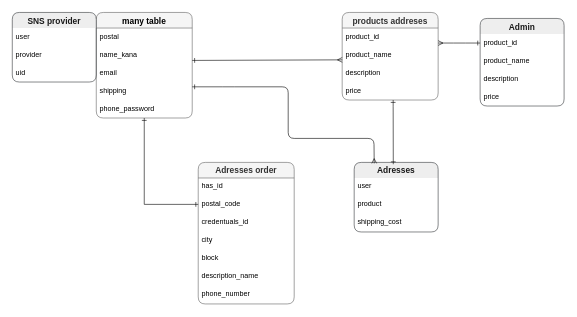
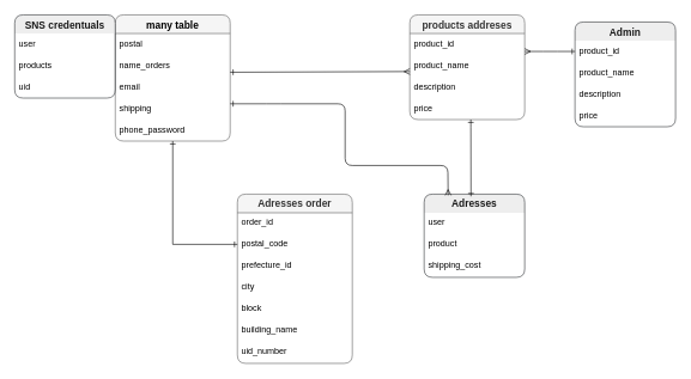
  <mxCell id="0" />
  <mxCell id="1" parent="0" />
  <mxCell id="2" value="many table" style="swimlane;fontStyle=1;childLayout=stackLayout;horizontal=1;startSize=26;horizontalStack=0;resizeParent=1;resizeParentMax=0;resizeLast=0;collapsible=1;marginBottom=0;align=center;fontSize=14;rounded=1;fillColor=#f5f5f5;fontColor=#000000;strokeColor=#666666;" parent="1" vertex="1"><mxGeometry x="160" y="20" width="160" height="176" as="geometry" /></mxCell>
  <mxCell id="3" value="postal" style="text;strokeColor=none;fillColor=none;spacingLeft=4;spacingRight=4;overflow=hidden;rotatable=0;points=[[0,0.5],[1,0.5]];portConstraint=eastwest;fontSize=12;" parent="2" vertex="1"><mxGeometry y="26" width="160" height="30" as="geometry" /></mxCell>
- <mxCell id="4" value="name_kana" style="text;strokeColor=none;fillColor=none;spacingLeft=4;spacingRight=4;overflow=hidden;rotatable=0;points=[[0,0.5],[1,0.5]];portConstraint=eastwest;fontSize=12;" parent="2" vertex="1"><mxGeometry y="56" width="160" height="30" as="geometry" /></mxCell>
+ <mxCell id="4" value="name_orders" style="text;strokeColor=none;fillColor=none;spacingLeft=4;spacingRight=4;overflow=hidden;rotatable=0;points=[[0,0.5],[1,0.5]];portConstraint=eastwest;fontSize=12;" parent="2" vertex="1"><mxGeometry y="56" width="160" height="30" as="geometry" /></mxCell>
  <mxCell id="5" value="email" style="text;strokeColor=none;fillColor=none;spacingLeft=4;spacingRight=4;overflow=hidden;rotatable=0;points=[[0,0.5],[1,0.5]];portConstraint=eastwest;fontSize=12;" parent="2" vertex="1"><mxGeometry y="86" width="160" height="30" as="geometry" /></mxCell>
  <mxCell id="6" value="shipping" style="text;strokeColor=none;fillColor=none;spacingLeft=4;spacingRight=4;overflow=hidden;rotatable=0;points=[[0,0.5],[1,0.5]];portConstraint=eastwest;fontSize=12;" parent="2" vertex="1"><mxGeometry y="116" width="160" height="30" as="geometry" /></mxCell>
  <mxCell id="7" value="phone_password" style="text;strokeColor=none;fillColor=none;spacingLeft=4;spacingRight=4;overflow=hidden;rotatable=0;points=[[0,0.5],[1,0.5]];portConstraint=eastwest;fontSize=12;" parent="2" vertex="1"><mxGeometry y="146" width="160" height="30" as="geometry" /></mxCell>
  <mxCell id="8" value="products addreses" style="swimlane;fontStyle=1;childLayout=stackLayout;horizontal=1;startSize=26;horizontalStack=0;resizeParent=1;resizeParentMax=0;resizeLast=0;collapsible=1;marginBottom=0;align=center;fontSize=14;rounded=1;fontColor=#333333;fillColor=#f5f5f5;strokeColor=#666666;" parent="1" vertex="1"><mxGeometry x="570" y="20" width="160" height="146" as="geometry" /></mxCell>
  <mxCell id="9" value="product_id" style="text;strokeColor=none;fillColor=none;spacingLeft=4;spacingRight=4;overflow=hidden;rotatable=0;points=[[0,0.5],[1,0.5]];portConstraint=eastwest;fontSize=12;" parent="8" vertex="1"><mxGeometry y="26" width="160" height="30" as="geometry" /></mxCell>
  <mxCell id="10" value="product_name" style="text;strokeColor=none;fillColor=none;spacingLeft=4;spacingRight=4;overflow=hidden;rotatable=0;points=[[0,0.5],[1,0.5]];portConstraint=eastwest;fontSize=12;" parent="8" vertex="1"><mxGeometry y="56" width="160" height="30" as="geometry" /></mxCell>
  <mxCell id="11" value="description" style="text;strokeColor=none;fillColor=none;spacingLeft=4;spacingRight=4;overflow=hidden;rotatable=0;points=[[0,0.5],[1,0.5]];portConstraint=eastwest;fontSize=12;" parent="8" vertex="1"><mxGeometry y="86" width="160" height="30" as="geometry" /></mxCell>
  <mxCell id="12" value="price" style="text;strokeColor=none;fillColor=none;spacingLeft=4;spacingRight=4;overflow=hidden;rotatable=0;points=[[0,0.5],[1,0.5]];portConstraint=eastwest;fontSize=12;" parent="8" vertex="1"><mxGeometry y="116" width="160" height="30" as="geometry" /></mxCell>
  <mxCell id="13" value="Adresses order" style="swimlane;fontStyle=1;childLayout=stackLayout;horizontal=1;startSize=26;horizontalStack=0;resizeParent=1;resizeParentMax=0;resizeLast=0;collapsible=1;marginBottom=0;align=center;fontSize=14;rounded=1;fontColor=#333333;fillColor=#f5f5f5;strokeColor=#666666;" parent="1" vertex="1"><mxGeometry x="330" y="270" width="160" height="236" as="geometry" /></mxCell>
- <mxCell id="14" value="has_id" style="text;strokeColor=none;fillColor=none;spacingLeft=4;spacingRight=4;overflow=hidden;rotatable=0;points=[[0,0.5],[1,0.5]];portConstraint=eastwest;fontSize=12;" parent="13" vertex="1"><mxGeometry y="26" width="160" height="30" as="geometry" /></mxCell>
+ <mxCell id="14" value="order_id" style="text;strokeColor=none;fillColor=none;spacingLeft=4;spacingRight=4;overflow=hidden;rotatable=0;points=[[0,0.5],[1,0.5]];portConstraint=eastwest;fontSize=12;" parent="13" vertex="1"><mxGeometry y="26" width="160" height="30" as="geometry" /></mxCell>
  <mxCell id="15" value="postal_code" style="text;strokeColor=none;fillColor=none;spacingLeft=4;spacingRight=4;overflow=hidden;rotatable=0;points=[[0,0.5],[1,0.5]];portConstraint=eastwest;fontSize=12;" parent="13" vertex="1"><mxGeometry y="56" width="160" height="30" as="geometry" /></mxCell>
- <mxCell id="16" value="credentuals_id" style="text;strokeColor=none;fillColor=none;spacingLeft=4;spacingRight=4;overflow=hidden;rotatable=0;points=[[0,0.5],[1,0.5]];portConstraint=eastwest;fontSize=12;" parent="13" vertex="1"><mxGeometry y="86" width="160" height="30" as="geometry" /></mxCell>
+ <mxCell id="16" value="prefecture_id" style="text;strokeColor=none;fillColor=none;spacingLeft=4;spacingRight=4;overflow=hidden;rotatable=0;points=[[0,0.5],[1,0.5]];portConstraint=eastwest;fontSize=12;" parent="13" vertex="1"><mxGeometry y="86" width="160" height="30" as="geometry" /></mxCell>
  <mxCell id="17" value="city " style="text;strokeColor=none;fillColor=none;spacingLeft=4;spacingRight=4;overflow=hidden;rotatable=0;points=[[0,0.5],[1,0.5]];portConstraint=eastwest;fontSize=12;" parent="13" vertex="1"><mxGeometry y="116" width="160" height="30" as="geometry" /></mxCell>
  <mxCell id="18" value="block" style="text;strokeColor=none;fillColor=none;spacingLeft=4;spacingRight=4;overflow=hidden;rotatable=0;points=[[0,0.5],[1,0.5]];portConstraint=eastwest;fontSize=12;" parent="13" vertex="1"><mxGeometry y="146" width="160" height="30" as="geometry" /></mxCell>
- <mxCell id="19" value="description_name" style="text;strokeColor=none;fillColor=none;spacingLeft=4;spacingRight=4;overflow=hidden;rotatable=0;points=[[0,0.5],[1,0.5]];portConstraint=eastwest;fontSize=12;" parent="13" vertex="1"><mxGeometry y="176" width="160" height="30" as="geometry" /></mxCell>
- <mxCell id="20" value="phone_number" style="text;strokeColor=none;fillColor=none;spacingLeft=4;spacingRight=4;overflow=hidden;rotatable=0;points=[[0,0.5],[1,0.5]];portConstraint=eastwest;fontSize=12;" parent="13" vertex="1"><mxGeometry y="206" width="160" height="30" as="geometry" /></mxCell>
+ <mxCell id="19" value="building_name" style="text;strokeColor=none;fillColor=none;spacingLeft=4;spacingRight=4;overflow=hidden;rotatable=0;points=[[0,0.5],[1,0.5]];portConstraint=eastwest;fontSize=12;" parent="13" vertex="1"><mxGeometry y="176" width="160" height="30" as="geometry" /></mxCell>
+ <mxCell id="20" value="uid_number" style="text;strokeColor=none;fillColor=none;spacingLeft=4;spacingRight=4;overflow=hidden;rotatable=0;points=[[0,0.5],[1,0.5]];portConstraint=eastwest;fontSize=12;" parent="13" vertex="1"><mxGeometry y="206" width="160" height="30" as="geometry" /></mxCell>
  <mxCell id="21" value="" style="endArrow=ERmany;html=1;rounded=0;endFill=0;startArrow=ERone;startFill=0;entryX=0.001;entryY=0.768;entryDx=0;entryDy=0;entryPerimeter=0;" parent="1" target="10" edge="1"><mxGeometry relative="1" as="geometry"><mxPoint x="320" y="100" as="sourcePoint" /><mxPoint x="470" y="100" as="targetPoint" /></mxGeometry></mxCell>
  <mxCell id="22" value="" style="endArrow=ERone;html=1;rounded=0;startArrow=ERone;startFill=0;endFill=0;" parent="1" edge="1"><mxGeometry relative="1" as="geometry"><mxPoint x="240" y="196" as="sourcePoint" /><mxPoint x="330" y="340" as="targetPoint" /><Array as="points"><mxPoint x="240" y="340" /></Array></mxGeometry></mxCell>
  <mxCell id="23" value="Adresses" style="swimlane;fontStyle=1;childLayout=stackLayout;horizontal=1;startSize=26;horizontalStack=0;resizeParent=1;resizeParentMax=0;resizeLast=0;collapsible=1;marginBottom=0;align=center;fontSize=14;rounded=1;swimlaneLine=0;fillColor=#eeeeee;strokeColor=#36393d;perimeterSpacing=5;fontColor=#1A1A1A;" parent="1" vertex="1"><mxGeometry x="590" y="270" width="140" height="116" as="geometry" /></mxCell>
  <mxCell id="24" value="user" style="text;strokeColor=none;fillColor=none;spacingLeft=4;spacingRight=4;overflow=hidden;rotatable=0;points=[[0,0.5],[1,0.5]];portConstraint=eastwest;fontSize=12;" parent="23" vertex="1"><mxGeometry y="26" width="140" height="30" as="geometry" /></mxCell>
  <mxCell id="25" value="product" style="text;strokeColor=none;fillColor=none;spacingLeft=4;spacingRight=4;overflow=hidden;rotatable=0;points=[[0,0.5],[1,0.5]];portConstraint=eastwest;fontSize=12;" parent="23" vertex="1"><mxGeometry y="56" width="140" height="30" as="geometry" /></mxCell>
  <mxCell id="26" value="shipping_cost" style="text;strokeColor=none;fillColor=none;spacingLeft=4;spacingRight=4;overflow=hidden;rotatable=0;points=[[0,0.5],[1,0.5]];portConstraint=eastwest;fontSize=12;" parent="23" vertex="1"><mxGeometry y="86" width="140" height="30" as="geometry" /></mxCell>
  <mxCell id="27" style="edgeStyle=none;html=1;entryX=0.468;entryY=0.064;entryDx=0;entryDy=0;fontColor=#1A1A1A;endArrow=ERone;endFill=0;startArrow=ERone;startFill=0;entryPerimeter=0;" parent="1" target="23" edge="1"><mxGeometry relative="1" as="geometry"><mxPoint x="655" y="166" as="sourcePoint" /><mxPoint x="654.65" y="259.512" as="targetPoint" /><Array as="points"><mxPoint x="655" y="176" /></Array></mxGeometry></mxCell>
  <mxCell id="28" value="← belongs_to : user" style="text;strokeColor=none;fillColor=none;spacingLeft=4;spacingRight=4;overflow=hidden;rotatable=0;points=[[0,0.5],[1,0.5]];portConstraint=eastwest;fontSize=8;rounded=1;labelBackgroundColor=none;strokeWidth=1;fontColor=#FFFFFF;fontStyle=1;" parent="1" vertex="1"><mxGeometry x="390" y="80" width="90" height="20" as="geometry" /></mxCell>
  <mxCell id="29" value="←belongs_to : user " style="text;strokeColor=none;fillColor=none;spacingLeft=4;spacingRight=4;overflow=hidden;rotatable=0;points=[[0,0.5],[1,0.5]];portConstraint=eastwest;fontSize=8;rounded=1;labelBackgroundColor=none;strokeWidth=1;fontColor=#FFFFFF;fontStyle=1;" parent="1" vertex="1"><mxGeometry x="250" y="210" width="90" height="20" as="geometry" /></mxCell>
  <mxCell id="30" value="has_many : orders→" style="text;strokeColor=none;fillColor=none;spacingLeft=4;spacingRight=4;overflow=hidden;rotatable=0;points=[[0,0.5],[1,0.5]];portConstraint=eastwest;fontSize=8;rounded=1;labelBackgroundColor=none;strokeWidth=1;fontColor=#FFFFFF;fontStyle=1;" parent="1" vertex="1"><mxGeometry x="220" y="350" width="90" height="20" as="geometry" /></mxCell>
  <mxCell id="31" value="←belongs_to : user " style="text;strokeColor=none;fillColor=none;spacingLeft=4;spacingRight=4;overflow=hidden;rotatable=0;points=[[0,0.5],[1,0.5]];portConstraint=eastwest;fontSize=8;rounded=1;labelBackgroundColor=none;strokeWidth=1;fontColor=#FFFFFF;fontStyle=1;" parent="1" vertex="1"><mxGeometry x="330" y="120" width="90" height="20" as="geometry" /></mxCell>
  <mxCell id="32" style="edgeStyle=none;rounded=1;html=1;exitX=1;exitY=0.5;exitDx=0;exitDy=0;fontSize=8;fontColor=#a0cc00;startArrow=ERone;startFill=0;endArrow=ERmany;endFill=0;entryX=0.256;entryY=0.053;entryDx=0;entryDy=0;entryPerimeter=0;" parent="1" target="23" edge="1"><mxGeometry relative="1" as="geometry"><mxPoint x="523.4" y="343.28" as="targetPoint" /><Array as="points"><mxPoint x="380" y="144" /><mxPoint x="480" y="144" /><mxPoint x="480" y="230" /><mxPoint x="623" y="230" /></Array><mxPoint x="320" y="144" as="sourcePoint" /></mxGeometry></mxCell>
  <mxCell id="33" value=" has_many : orders→" style="text;strokeColor=none;fillColor=none;spacingLeft=4;spacingRight=4;overflow=hidden;rotatable=0;points=[[0,0.5],[1,0.5]];portConstraint=eastwest;fontSize=8;rounded=1;labelBackgroundColor=none;strokeWidth=1;fontColor=#FFFFFF;fontStyle=1;" parent="1" vertex="1"><mxGeometry x="500" y="210" width="100" height="20" as="geometry" /></mxCell>
  <mxCell id="34" value="←belongs_to : user " style="text;strokeColor=none;fillColor=none;spacingLeft=4;spacingRight=4;overflow=hidden;rotatable=0;points=[[0,0.5],[1,0.5]];portConstraint=eastwest;fontSize=8;rounded=1;labelBackgroundColor=none;strokeWidth=1;fontColor=#FFFFFF;fontStyle=1;" parent="1" vertex="1"><mxGeometry x="330" y="120" width="90" height="20" as="geometry" /></mxCell>
  <mxCell id="35" value="Admin" style="swimlane;fontStyle=1;childLayout=stackLayout;horizontal=1;startSize=26;horizontalStack=0;resizeParent=1;resizeParentMax=0;resizeLast=0;collapsible=1;marginBottom=0;align=center;fontSize=14;rounded=1;swimlaneLine=0;fillColor=#eeeeee;strokeColor=#36393d;perimeterSpacing=5;fontColor=#1A1A1A;" parent="1" vertex="1"><mxGeometry x="800" y="30" width="140" height="146" as="geometry" /></mxCell>
  <mxCell id="36" value="product_id" style="text;strokeColor=none;fillColor=none;spacingLeft=4;spacingRight=4;overflow=hidden;rotatable=0;points=[[0,0.5],[1,0.5]];portConstraint=eastwest;fontSize=12;" parent="35" vertex="1"><mxGeometry y="26" width="140" height="30" as="geometry" /></mxCell>
  <mxCell id="37" value="product_name" style="text;strokeColor=none;fillColor=none;spacingLeft=4;spacingRight=4;overflow=hidden;rotatable=0;points=[[0,0.5],[1,0.5]];portConstraint=eastwest;fontSize=12;" parent="35" vertex="1"><mxGeometry y="56" width="140" height="30" as="geometry" /></mxCell>
  <mxCell id="38" value="description" style="text;strokeColor=none;fillColor=none;spacingLeft=4;spacingRight=4;overflow=hidden;rotatable=0;points=[[0,0.5],[1,0.5]];portConstraint=eastwest;fontSize=12;" parent="35" vertex="1"><mxGeometry y="86" width="140" height="30" as="geometry" /></mxCell>
  <mxCell id="39" value="price" style="text;strokeColor=none;fillColor=none;spacingLeft=4;spacingRight=4;overflow=hidden;rotatable=0;points=[[0,0.5],[1,0.5]];portConstraint=eastwest;fontSize=12;" parent="35" vertex="1"><mxGeometry y="116" width="140" height="30" as="geometry" /></mxCell>
  <mxCell id="40" style="edgeStyle=orthogonalEdgeStyle;html=1;exitX=0;exitY=0.5;exitDx=0;exitDy=0;entryX=1;entryY=0.5;entryDx=0;entryDy=0;fontColor=#1A1A1A;startArrow=ERone;startFill=0;endArrow=ERmany;endFill=0;" parent="1" source="36" edge="1"><mxGeometry relative="1" as="geometry"><mxPoint x="730" y="71" as="targetPoint" /></mxGeometry></mxCell>
- <mxCell id="41" value="SNS provider" style="swimlane;fontStyle=1;childLayout=stackLayout;horizontal=1;startSize=26;horizontalStack=0;resizeParent=1;resizeParentMax=0;resizeLast=0;collapsible=1;marginBottom=0;align=center;fontSize=14;rounded=1;swimlaneLine=0;fillColor=#eeeeee;strokeColor=#36393d;perimeterSpacing=5;fontColor=#1A1A1A;" parent="1" vertex="1"><mxGeometry x="20" y="20" width="140" height="116" as="geometry" /></mxCell>
+ <mxCell id="41" value="SNS credentuals" style="swimlane;fontStyle=1;childLayout=stackLayout;horizontal=1;startSize=26;horizontalStack=0;resizeParent=1;resizeParentMax=0;resizeLast=0;collapsible=1;marginBottom=0;align=center;fontSize=14;rounded=1;swimlaneLine=0;fillColor=#eeeeee;strokeColor=#36393d;perimeterSpacing=5;fontColor=#1A1A1A;" parent="1" vertex="1"><mxGeometry x="20" y="20" width="140" height="116" as="geometry" /></mxCell>
  <mxCell id="42" value="user" style="text;strokeColor=none;fillColor=none;spacingLeft=4;spacingRight=4;overflow=hidden;rotatable=0;points=[[0,0.5],[1,0.5]];portConstraint=eastwest;fontSize=12;" parent="41" vertex="1"><mxGeometry y="26" width="140" height="30" as="geometry" /></mxCell>
- <mxCell id="43" value="provider" style="text;strokeColor=none;fillColor=none;spacingLeft=4;spacingRight=4;overflow=hidden;rotatable=0;points=[[0,0.5],[1,0.5]];portConstraint=eastwest;fontSize=12;" parent="41" vertex="1"><mxGeometry y="56" width="140" height="30" as="geometry" /></mxCell>
+ <mxCell id="43" value="products" style="text;strokeColor=none;fillColor=none;spacingLeft=4;spacingRight=4;overflow=hidden;rotatable=0;points=[[0,0.5],[1,0.5]];portConstraint=eastwest;fontSize=12;" parent="41" vertex="1"><mxGeometry y="56" width="140" height="30" as="geometry" /></mxCell>
  <mxCell id="44" value="uid" style="text;strokeColor=none;fillColor=none;spacingLeft=4;spacingRight=4;overflow=hidden;rotatable=0;points=[[0,0.5],[1,0.5]];portConstraint=eastwest;fontSize=12;" parent="41" vertex="1"><mxGeometry y="86" width="140" height="30" as="geometry" /></mxCell>
